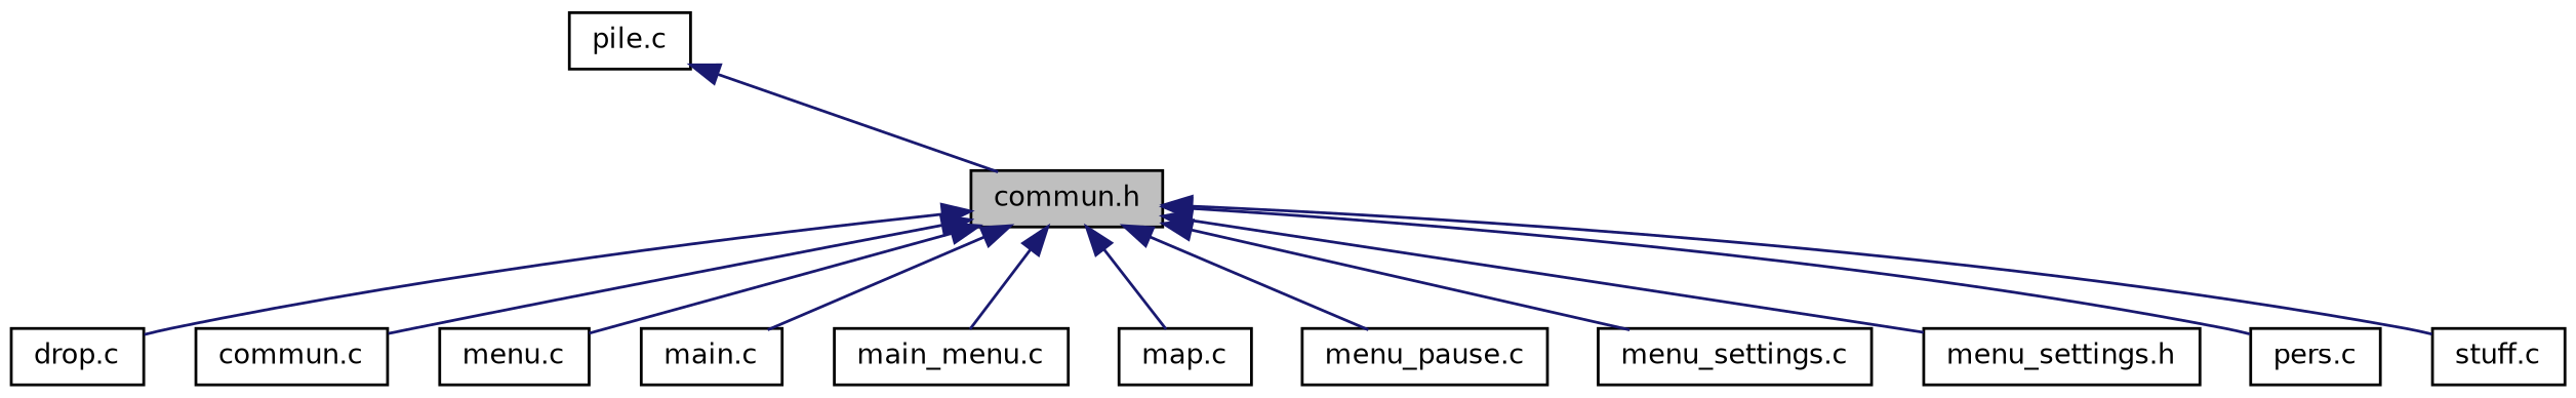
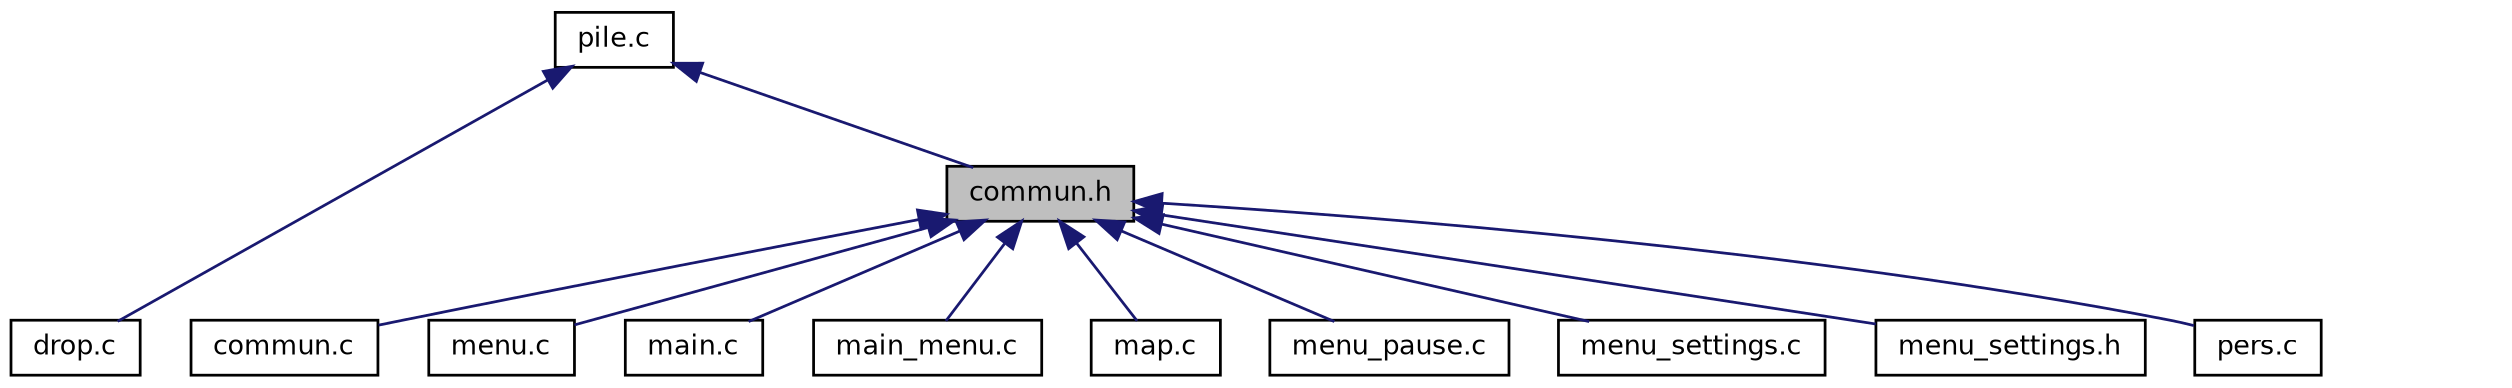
  digraph {
    node [color=black fillcolor=white fontname=Helvetica fontsize=10 shape=record style=filled]
    edge [color=midnightblue dir=back fontname=Helvetica fontsize=10 labelfontname=Helvetica labelfontsize=10 style=solid]
    n1 [fillcolor=grey75 fontcolor=black height=0.2 label="commun.h" width=0.4]
    n2 [height=0.2 label="drop.c" width=0.4]
    n3 [height=0.2 label="commun.c" width=0.4]
    n4 [height=0.2 label="menu.c" width=0.4]
    n5 [height=0.2 label="main.c" width=0.4]
    n6 [height=0.2 label="main_menu.c" width=0.4]
    n7 [height=0.2 label="map.c" width=0.4]
    n8 [height=0.2 label="menu_pause.c" width=0.4]
    n9 [height=0.2 label="menu_settings.c" width=0.4]
    n10 [height=0.2 label="menu_settings.h" width=0.4]
    n11 [height=0.2 label="pers.c" width=0.4]
-   n12 [height=0.2 label="stuff.c" width=0.4]
    n13 [height=0.2 label="pile.c" width=0.4]
-   n1 -> n2
+   n13 -> n2
    n1 -> n3
    n1 -> n4
    n1 -> n5
    n1 -> n6
    n1 -> n7
    n1 -> n8
    n1 -> n9
    n1 -> n10
    n1 -> n11
-   n1 -> n12
    n13 -> n1
  }
